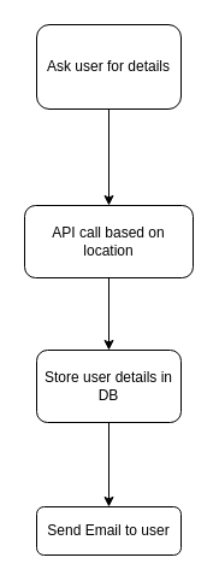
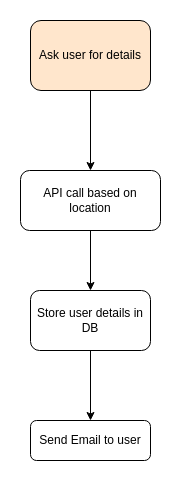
  <mxCell id="0" />
  <mxCell id="1" parent="0" />
  <mxCell id="2" style="edgeStyle=none;html=1;entryX=0.5;entryY=0;entryDx=0;entryDy=0;" edge="1" parent="1" source="3" target="5"><mxGeometry relative="1" as="geometry" /></mxCell>
- <mxCell id="3" value="Ask user for details" style="rounded=1;whiteSpace=wrap;html=1;" vertex="1" parent="1"><mxGeometry x="30" y="20" width="120" height="70" as="geometry" /></mxCell>
+ <mxCell id="3" value="Ask user for details" style="rounded=1;whiteSpace=wrap;html=1;fillColor=#ffe6cc;" vertex="1" parent="1"><mxGeometry x="30" y="20" width="120" height="70" as="geometry" /></mxCell>
  <mxCell id="4" style="edgeStyle=none;html=1;entryX=0.5;entryY=0;entryDx=0;entryDy=0;" edge="1" parent="1" source="5" target="7"><mxGeometry relative="1" as="geometry"><Array as="points" /></mxGeometry></mxCell>
  <mxCell id="5" value="API call based on location&lt;br&gt;" style="rounded=1;whiteSpace=wrap;html=1;" vertex="1" parent="1"><mxGeometry x="20" y="170" width="140" height="60" as="geometry" /></mxCell>
  <mxCell id="6" style="edgeStyle=none;html=1;entryX=0.5;entryY=0;entryDx=0;entryDy=0;" edge="1" parent="1" source="7" target="8"><mxGeometry relative="1" as="geometry" /></mxCell>
  <mxCell id="7" value="Store user details in DB" style="rounded=1;whiteSpace=wrap;html=1;" vertex="1" parent="1"><mxGeometry x="30" y="290" width="120" height="60" as="geometry" /></mxCell>
  <mxCell id="8" value="Send Email to user" style="rounded=1;whiteSpace=wrap;html=1;" vertex="1" parent="1"><mxGeometry x="30" y="420" width="120" height="40" as="geometry" /></mxCell>
